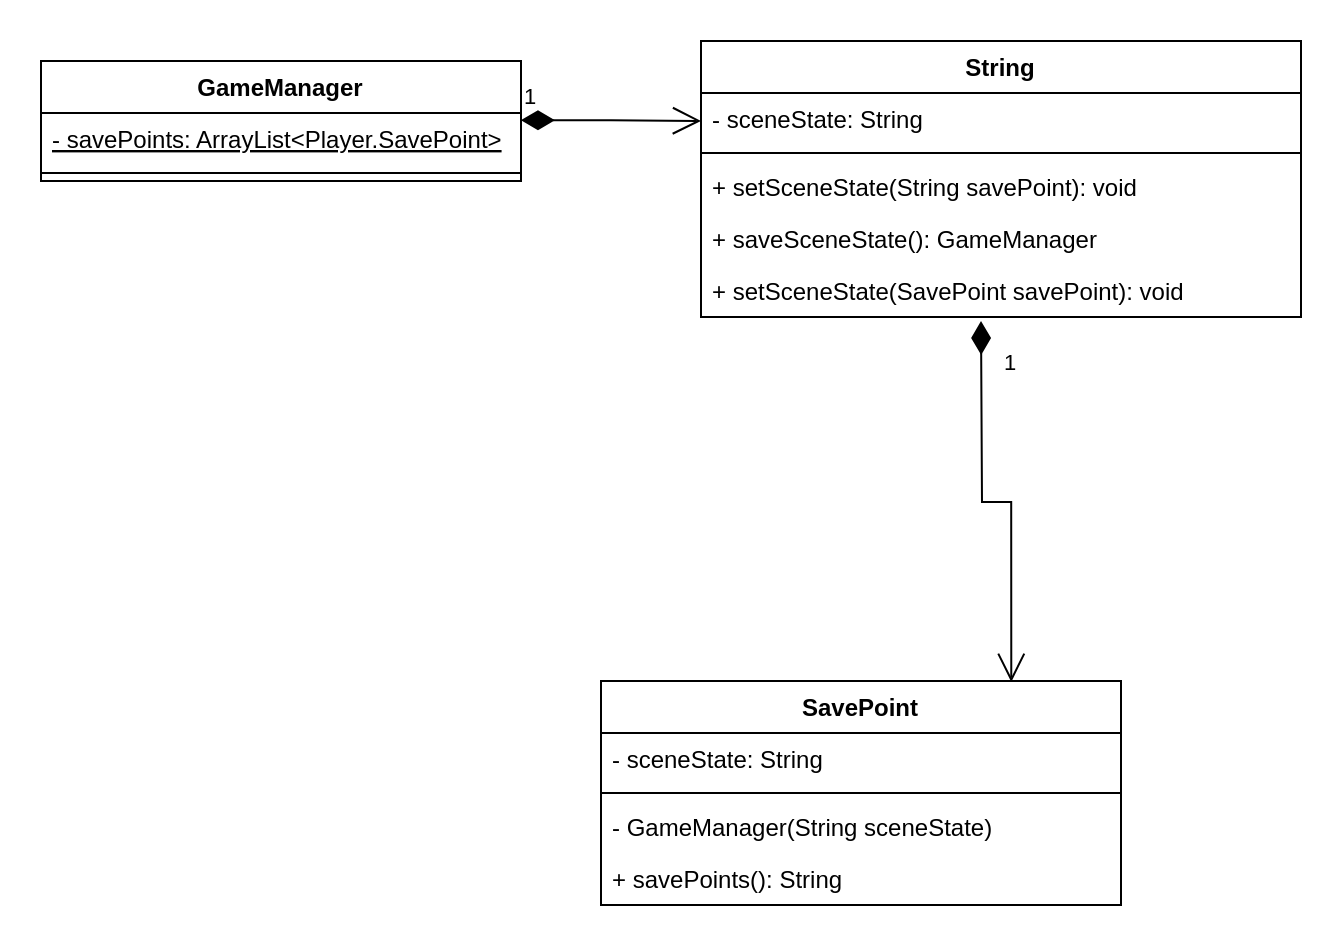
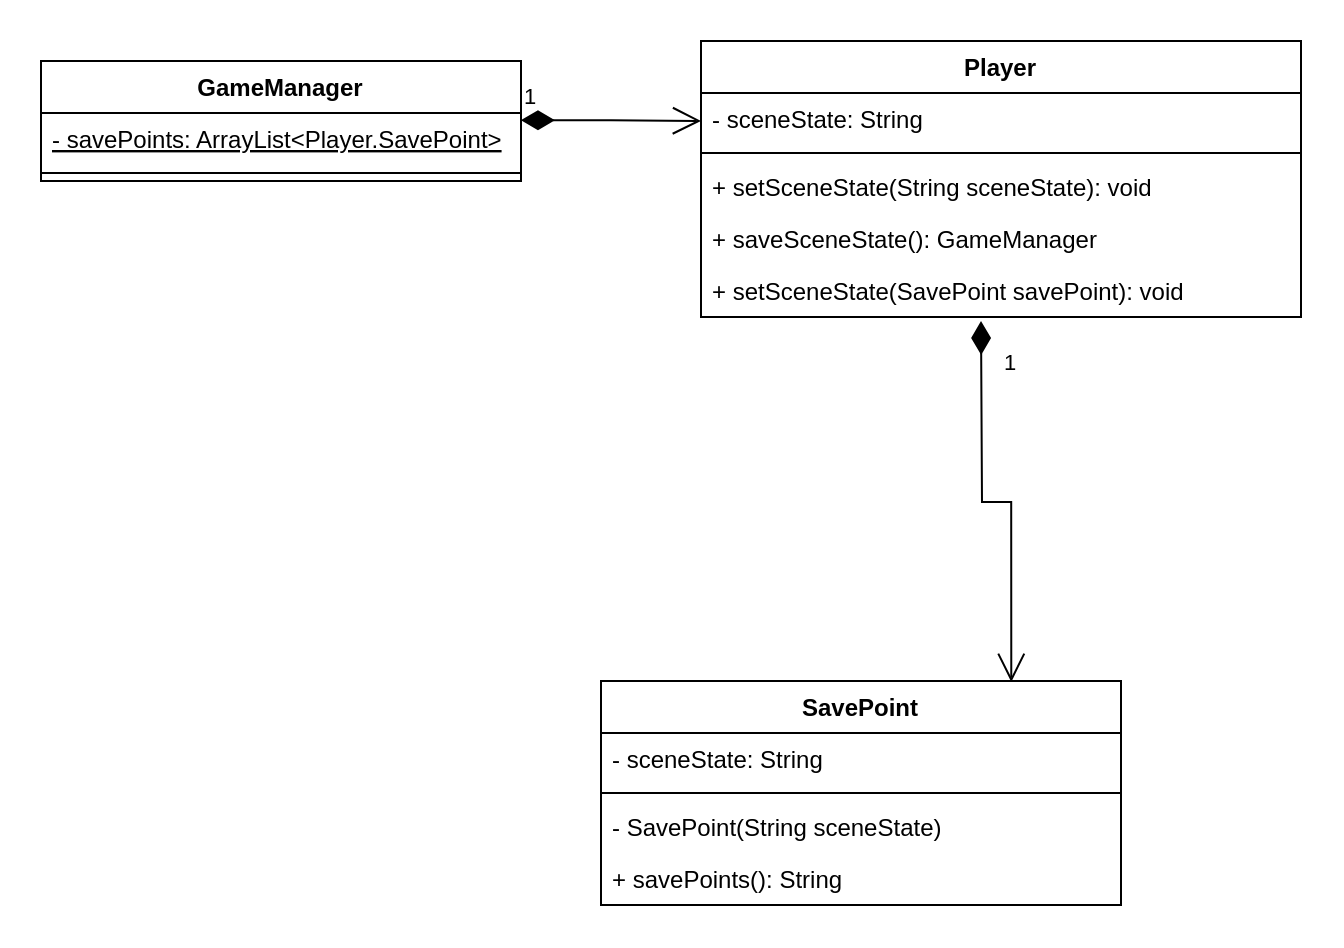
  <mxCell id="0" />
  <mxCell id="1" parent="0" />
- <mxCell id="2" value="String" style="swimlane;fontStyle=1;align=center;verticalAlign=top;childLayout=stackLayout;horizontal=1;startSize=26;horizontalStack=0;resizeParent=1;resizeParentMax=0;resizeLast=0;collapsible=1;marginBottom=0;" parent="1" vertex="1"><mxGeometry x="350" y="20" width="300" height="138" as="geometry" /></mxCell>
+ <mxCell id="2" value="Player" style="swimlane;fontStyle=1;align=center;verticalAlign=top;childLayout=stackLayout;horizontal=1;startSize=26;horizontalStack=0;resizeParent=1;resizeParentMax=0;resizeLast=0;collapsible=1;marginBottom=0;" parent="1" vertex="1"><mxGeometry x="350" y="20" width="300" height="138" as="geometry" /></mxCell>
  <mxCell id="3" value="- sceneState: String" style="text;strokeColor=none;fillColor=none;align=left;verticalAlign=top;spacingLeft=4;spacingRight=4;overflow=hidden;rotatable=0;points=[[0,0.5],[1,0.5]];portConstraint=eastwest;" parent="2" vertex="1"><mxGeometry y="26" width="300" height="26" as="geometry" /></mxCell>
  <mxCell id="4" value="" style="line;strokeWidth=1;fillColor=none;align=left;verticalAlign=middle;spacingTop=-1;spacingLeft=3;spacingRight=3;rotatable=0;labelPosition=right;points=[];portConstraint=eastwest;strokeColor=inherit;" parent="2" vertex="1"><mxGeometry y="52" width="300" height="8" as="geometry" /></mxCell>
- <mxCell id="5" value="+ setSceneState(String savePoint): void&#10;" style="text;strokeColor=none;fillColor=none;align=left;verticalAlign=top;spacingLeft=4;spacingRight=4;overflow=hidden;rotatable=0;points=[[0,0.5],[1,0.5]];portConstraint=eastwest;" parent="2" vertex="1"><mxGeometry y="60" width="300" height="26" as="geometry" /></mxCell>
+ <mxCell id="5" value="+ setSceneState(String sceneState): void&#10;" style="text;strokeColor=none;fillColor=none;align=left;verticalAlign=top;spacingLeft=4;spacingRight=4;overflow=hidden;rotatable=0;points=[[0,0.5],[1,0.5]];portConstraint=eastwest;" parent="2" vertex="1"><mxGeometry y="60" width="300" height="26" as="geometry" /></mxCell>
  <mxCell id="6" value="+ saveSceneState(): GameManager&#10;" style="text;strokeColor=none;fillColor=none;align=left;verticalAlign=top;spacingLeft=4;spacingRight=4;overflow=hidden;rotatable=0;points=[[0,0.5],[1,0.5]];portConstraint=eastwest;" parent="2" vertex="1"><mxGeometry y="86" width="300" height="26" as="geometry" /></mxCell>
  <mxCell id="7" value="+ setSceneState(SavePoint savePoint): void&#10;" style="text;strokeColor=none;fillColor=none;align=left;verticalAlign=top;spacingLeft=4;spacingRight=4;overflow=hidden;rotatable=0;points=[[0,0.5],[1,0.5]];portConstraint=eastwest;" parent="2" vertex="1"><mxGeometry y="112" width="300" height="26" as="geometry" /></mxCell>
  <mxCell id="8" value="SavePoint" style="swimlane;fontStyle=1;align=center;verticalAlign=top;childLayout=stackLayout;horizontal=1;startSize=26;horizontalStack=0;resizeParent=1;resizeParentMax=0;resizeLast=0;collapsible=1;marginBottom=0;" parent="1" vertex="1"><mxGeometry x="300" y="340" width="260" height="112" as="geometry" /></mxCell>
  <mxCell id="9" value="- sceneState: String" style="text;strokeColor=none;fillColor=none;align=left;verticalAlign=top;spacingLeft=4;spacingRight=4;overflow=hidden;rotatable=0;points=[[0,0.5],[1,0.5]];portConstraint=eastwest;" parent="8" vertex="1"><mxGeometry y="26" width="260" height="26" as="geometry" /></mxCell>
  <mxCell id="10" value="" style="line;strokeWidth=1;fillColor=none;align=left;verticalAlign=middle;spacingTop=-1;spacingLeft=3;spacingRight=3;rotatable=0;labelPosition=right;points=[];portConstraint=eastwest;strokeColor=inherit;" parent="8" vertex="1"><mxGeometry y="52" width="260" height="8" as="geometry" /></mxCell>
- <mxCell id="11" value="- GameManager(String sceneState)" style="text;strokeColor=none;fillColor=none;align=left;verticalAlign=top;spacingLeft=4;spacingRight=4;overflow=hidden;rotatable=0;points=[[0,0.5],[1,0.5]];portConstraint=eastwest;" parent="8" vertex="1"><mxGeometry y="60" width="260" height="26" as="geometry" /></mxCell>
+ <mxCell id="11" value="- SavePoint(String sceneState)" style="text;strokeColor=none;fillColor=none;align=left;verticalAlign=top;spacingLeft=4;spacingRight=4;overflow=hidden;rotatable=0;points=[[0,0.5],[1,0.5]];portConstraint=eastwest;" parent="8" vertex="1"><mxGeometry y="60" width="260" height="26" as="geometry" /></mxCell>
  <mxCell id="12" value="+ savePoints(): String" style="text;strokeColor=none;fillColor=none;align=left;verticalAlign=top;spacingLeft=4;spacingRight=4;overflow=hidden;rotatable=0;points=[[0,0.5],[1,0.5]];portConstraint=eastwest;" parent="8" vertex="1"><mxGeometry y="86" width="260" height="26" as="geometry" /></mxCell>
  <mxCell id="13" value="GameManager" style="swimlane;fontStyle=1;align=center;verticalAlign=top;childLayout=stackLayout;horizontal=1;startSize=26;horizontalStack=0;resizeParent=1;resizeParentMax=0;resizeLast=0;collapsible=1;marginBottom=0;" parent="1" vertex="1"><mxGeometry x="20" y="30" width="240" height="60" as="geometry" /></mxCell>
  <mxCell id="14" value="- savePoints: ArrayList&lt;Player.SavePoint&gt;" style="text;strokeColor=none;fillColor=none;align=left;verticalAlign=top;spacingLeft=4;spacingRight=4;overflow=hidden;rotatable=0;points=[[0,0.5],[1,0.5]];portConstraint=eastwest;fontStyle=4" parent="13" vertex="1"><mxGeometry y="26" width="240" height="26" as="geometry" /></mxCell>
  <mxCell id="15" value="" style="line;strokeWidth=1;fillColor=none;align=left;verticalAlign=middle;spacingTop=-1;spacingLeft=3;spacingRight=3;rotatable=0;labelPosition=right;points=[];portConstraint=eastwest;strokeColor=inherit;" parent="13" vertex="1"><mxGeometry y="52" width="240" height="8" as="geometry" /></mxCell>
  <mxCell id="16" value="1" style="endArrow=open;html=1;endSize=12;startArrow=diamondThin;startSize=14;startFill=1;edgeStyle=orthogonalEdgeStyle;align=left;verticalAlign=bottom;rounded=0;exitX=1;exitY=0.138;exitDx=0;exitDy=0;exitPerimeter=0;" parent="1" source="14" edge="1"><mxGeometry x="-1" y="3" relative="1" as="geometry"><mxPoint x="310" y="210" as="sourcePoint" /><mxPoint x="350" y="60" as="targetPoint" /></mxGeometry></mxCell>
  <mxCell id="17" value="1" style="endArrow=open;html=1;endSize=12;startArrow=diamondThin;startSize=14;startFill=1;edgeStyle=orthogonalEdgeStyle;align=left;verticalAlign=bottom;rounded=0;entryX=0.789;entryY=0.004;entryDx=0;entryDy=0;entryPerimeter=0;" edge="1" parent="1" target="8"><mxGeometry x="-0.693" y="10" relative="1" as="geometry"><mxPoint x="490" y="160" as="sourcePoint" /><mxPoint x="690" y="229.5" as="targetPoint" /><mxPoint as="offset" /></mxGeometry></mxCell>
